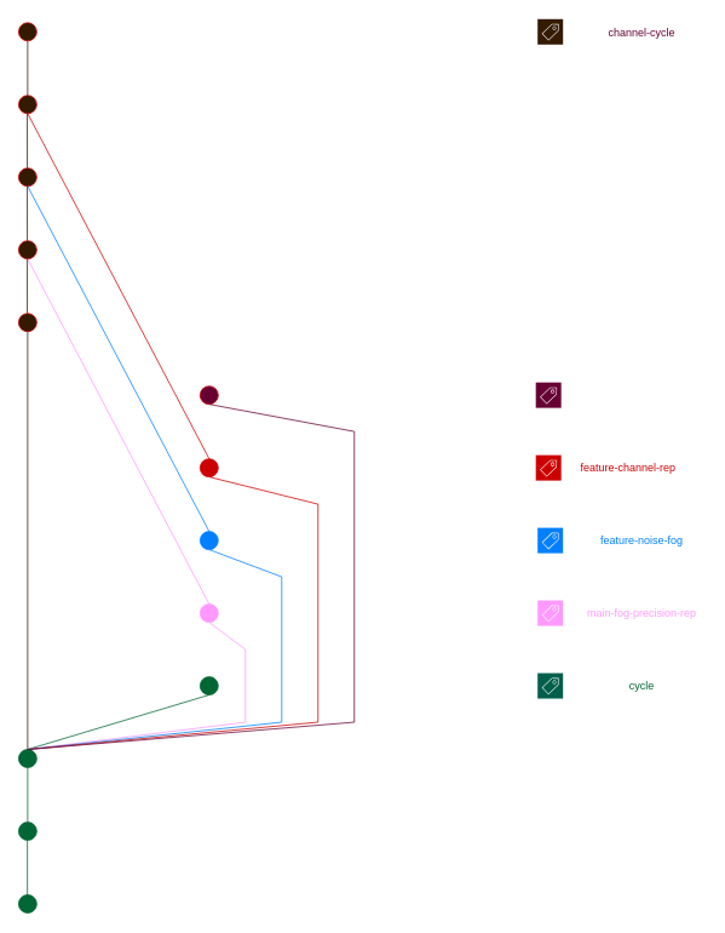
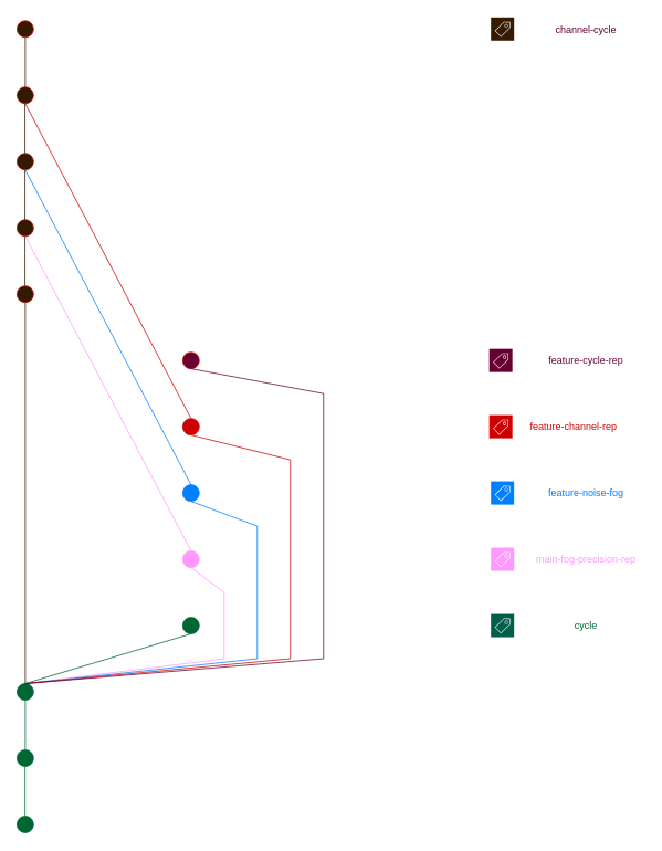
  <mxCell id="0" />
  <mxCell id="1" parent="0" />
  <mxCell id="2" value="" style="endArrow=none;html=1;rounded=0;entryX=0.5;entryY=1;entryDx=0;entryDy=0;exitX=0.5;exitY=0;exitDx=0;exitDy=0;strokeColor=#006633;" edge="1" parent="1"><mxGeometry width="50" height="50" relative="1" as="geometry"><mxPoint x="30" y="904" as="sourcePoint" /><mxPoint x="30" y="844" as="targetPoint" /></mxGeometry></mxCell>
  <mxCell id="3" value="" style="ellipse;whiteSpace=wrap;html=1;aspect=fixed;fillColor=#006633;strokeColor=#006633;" vertex="1" parent="1"><mxGeometry x="220" y="744" width="20" height="20" as="geometry" /></mxCell>
  <mxCell id="4" value="" style="endArrow=none;html=1;rounded=0;entryX=0.5;entryY=1;entryDx=0;entryDy=0;exitX=0.5;exitY=0;exitDx=0;exitDy=0;strokeColor=#006633;" edge="1" parent="1" target="3"><mxGeometry width="50" height="50" relative="1" as="geometry"><mxPoint x="30" y="824" as="sourcePoint" /><mxPoint x="350" y="754" as="targetPoint" /></mxGeometry></mxCell>
  <mxCell id="5" value="" style="endArrow=none;html=1;rounded=0;exitX=0.5;exitY=0;exitDx=0;exitDy=0;strokeColor=#FF99FF;" edge="1" parent="1" source="15"><mxGeometry width="50" height="50" relative="1" as="geometry"><mxPoint x="40" y="834" as="sourcePoint" /><mxPoint x="270" y="794" as="targetPoint" /></mxGeometry></mxCell>
  <mxCell id="6" value="" style="ellipse;whiteSpace=wrap;html=1;aspect=fixed;fillColor=#FF99FF;strokeColor=#FF99FF;" vertex="1" parent="1"><mxGeometry x="220" y="664" width="20" height="20" as="geometry" /></mxCell>
  <mxCell id="7" value="" style="endArrow=none;html=1;rounded=0;entryX=0.5;entryY=1;entryDx=0;entryDy=0;strokeColor=#FF99FF;" edge="1" parent="1" target="6"><mxGeometry width="50" height="50" relative="1" as="geometry"><mxPoint x="270" y="714" as="sourcePoint" /><mxPoint x="470" y="784" as="targetPoint" /></mxGeometry></mxCell>
  <mxCell id="8" value="" style="endArrow=none;html=1;rounded=0;strokeColor=#007FFF;exitX=0.5;exitY=0;exitDx=0;exitDy=0;" edge="1" parent="1" source="15"><mxGeometry width="50" height="50" relative="1" as="geometry"><mxPoint x="40" y="834" as="sourcePoint" /><mxPoint x="310" y="794" as="targetPoint" /></mxGeometry></mxCell>
  <mxCell id="9" value="" style="ellipse;whiteSpace=wrap;html=1;aspect=fixed;fillColor=#007FFF;strokeColor=#007FFF;" vertex="1" parent="1"><mxGeometry x="220" y="584" width="20" height="20" as="geometry" /></mxCell>
  <mxCell id="10" value="" style="endArrow=none;html=1;rounded=0;exitX=0.5;exitY=1;exitDx=0;exitDy=0;strokeColor=#007FFF;" edge="1" parent="1" source="9"><mxGeometry width="50" height="50" relative="1" as="geometry"><mxPoint x="320" y="804" as="sourcePoint" /><mxPoint x="310" y="634" as="targetPoint" /></mxGeometry></mxCell>
  <mxCell id="11" value="" style="ellipse;whiteSpace=wrap;html=1;aspect=fixed;fillColor=#CC0000;strokeColor=#CC0000;" vertex="1" parent="1"><mxGeometry x="220" y="504" width="20" height="20" as="geometry" /></mxCell>
  <mxCell id="12" value="" style="endArrow=none;html=1;rounded=0;strokeColor=#CC0000;exitX=0.5;exitY=0;exitDx=0;exitDy=0;" edge="1" parent="1" source="15"><mxGeometry width="50" height="50" relative="1" as="geometry"><mxPoint x="40" y="834" as="sourcePoint" /><mxPoint x="350" y="794" as="targetPoint" /></mxGeometry></mxCell>
  <mxCell id="13" value="" style="endArrow=none;html=1;rounded=0;strokeColor=#CC0000;" edge="1" parent="1"><mxGeometry width="50" height="50" relative="1" as="geometry"><mxPoint x="350" y="554" as="sourcePoint" /><mxPoint x="350" y="794" as="targetPoint" /></mxGeometry></mxCell>
  <mxCell id="14" value="" style="endArrow=none;html=1;rounded=0;entryX=0.5;entryY=1;entryDx=0;entryDy=0;strokeColor=#CC0000;" edge="1" parent="1" target="11"><mxGeometry width="50" height="50" relative="1" as="geometry"><mxPoint x="350" y="554" as="sourcePoint" /><mxPoint x="320" y="614" as="targetPoint" /></mxGeometry></mxCell>
  <mxCell id="15" value="" style="ellipse;whiteSpace=wrap;html=1;aspect=fixed;fillColor=#006633;strokeColor=#006633;" vertex="1" parent="1"><mxGeometry x="20" y="824" width="20" height="20" as="geometry" /></mxCell>
  <mxCell id="16" value="" style="ellipse;whiteSpace=wrap;html=1;aspect=fixed;fillColor=#006633;strokeColor=#006633;" vertex="1" parent="1"><mxGeometry x="20" y="904" width="20" height="20" as="geometry" /></mxCell>
  <mxCell id="17" value="" style="ellipse;whiteSpace=wrap;html=1;aspect=fixed;fillColor=#006633;strokeColor=#006633;" vertex="1" parent="1"><mxGeometry x="20" y="984" width="20" height="20" as="geometry" /></mxCell>
  <mxCell id="18" value="" style="endArrow=none;html=1;rounded=0;entryX=0.5;entryY=1;entryDx=0;entryDy=0;exitX=0.5;exitY=0;exitDx=0;exitDy=0;strokeColor=#006633;" edge="1" parent="1"><mxGeometry width="50" height="50" relative="1" as="geometry"><mxPoint x="29.71" y="984" as="sourcePoint" /><mxPoint x="29.71" y="924" as="targetPoint" /></mxGeometry></mxCell>
  <mxCell id="19" value="" style="ellipse;whiteSpace=wrap;html=1;aspect=fixed;fillColor=#660033;strokeColor=#CC0000;" vertex="1" parent="1"><mxGeometry x="220" y="424" width="20" height="20" as="geometry" /></mxCell>
  <mxCell id="20" value="" style="endArrow=none;html=1;rounded=0;exitX=0.5;exitY=0;exitDx=0;exitDy=0;strokeColor=#660033;" edge="1" parent="1" source="15"><mxGeometry width="50" height="50" relative="1" as="geometry"><mxPoint x="10" y="764" as="sourcePoint" /><mxPoint x="390" y="794" as="targetPoint" /></mxGeometry></mxCell>
  <mxCell id="21" value="" style="endArrow=none;html=1;rounded=0;strokeColor=#660033;" edge="1" parent="1"><mxGeometry width="50" height="50" relative="1" as="geometry"><mxPoint x="390" y="794" as="sourcePoint" /><mxPoint x="390" y="474" as="targetPoint" /></mxGeometry></mxCell>
  <mxCell id="22" value="" style="endArrow=none;html=1;rounded=0;strokeColor=#660033;exitX=0.5;exitY=1;exitDx=0;exitDy=0;" edge="1" parent="1" source="19"><mxGeometry width="50" height="50" relative="1" as="geometry"><mxPoint x="400" y="804" as="sourcePoint" /><mxPoint x="390" y="474" as="targetPoint" /></mxGeometry></mxCell>
  <mxCell id="23" value="" style="sketch=0;pointerEvents=1;shadow=0;dashed=0;html=1;strokeColor=none;fillColor=#005F4B;labelPosition=center;verticalLabelPosition=bottom;verticalAlign=top;align=center;outlineConnect=0;shape=mxgraph.veeam2.tag;" vertex="1" parent="1"><mxGeometry x="592" y="740" width="28.0" height="28.0" as="geometry" /></mxCell>
  <mxCell id="24" value="" style="sketch=0;pointerEvents=1;shadow=0;dashed=0;html=1;strokeColor=none;fillColor=#FF99FF;labelPosition=center;verticalLabelPosition=bottom;verticalAlign=top;align=center;outlineConnect=0;shape=mxgraph.veeam2.tag;" vertex="1" parent="1"><mxGeometry x="592" y="660" width="28.0" height="28.0" as="geometry" /></mxCell>
  <mxCell id="25" value="" style="sketch=0;pointerEvents=1;shadow=0;dashed=0;html=1;strokeColor=none;fillColor=#007FFF;labelPosition=center;verticalLabelPosition=bottom;verticalAlign=top;align=center;outlineConnect=0;shape=mxgraph.veeam2.tag;" vertex="1" parent="1"><mxGeometry x="592" y="580" width="28.0" height="28.0" as="geometry" /></mxCell>
  <mxCell id="26" value="" style="sketch=0;pointerEvents=1;shadow=0;dashed=0;html=1;strokeColor=none;fillColor=#CC0000;labelPosition=center;verticalLabelPosition=bottom;verticalAlign=top;align=center;outlineConnect=0;shape=mxgraph.veeam2.tag;" vertex="1" parent="1"><mxGeometry x="590" y="500" width="28.0" height="28.0" as="geometry" /></mxCell>
  <mxCell id="27" value="" style="sketch=0;pointerEvents=1;shadow=0;dashed=0;html=1;strokeColor=none;fillColor=#660033;labelPosition=center;verticalLabelPosition=bottom;verticalAlign=top;align=center;outlineConnect=0;shape=mxgraph.veeam2.tag;" vertex="1" parent="1"><mxGeometry x="590" y="420" width="28.0" height="28.0" as="geometry" /></mxCell>
  <mxCell id="28" value="cycle" style="text;html=1;align=center;verticalAlign=middle;whiteSpace=wrap;rounded=0;fontColor=#006633;" vertex="1" parent="1"><mxGeometry x="677" y="739" width="60" height="30" as="geometry" /></mxCell>
  <mxCell id="29" value="main-fog-precision-rep" style="text;html=1;align=center;verticalAlign=middle;whiteSpace=wrap;rounded=0;fontColor=#FF99FF;" vertex="1" parent="1"><mxGeometry x="637" y="659" width="140" height="30" as="geometry" /></mxCell>
  <mxCell id="30" value="feature-noise-fog" style="text;html=1;align=center;verticalAlign=middle;whiteSpace=wrap;rounded=0;fontColor=#007FFF;" vertex="1" parent="1"><mxGeometry x="652" y="579" width="110" height="30" as="geometry" /></mxCell>
  <mxCell id="31" value="feature-channel-rep" style="text;html=1;align=center;verticalAlign=middle;whiteSpace=wrap;rounded=0;fontColor=#CC0000;" vertex="1" parent="1"><mxGeometry x="632" y="499" width="120" height="30" as="geometry" /></mxCell>
+ <mxCell id="32" value="&lt;font color=&quot;#660033&quot;&gt;feature-cycle-rep&lt;/font&gt;" style="text;html=1;align=center;verticalAlign=middle;whiteSpace=wrap;rounded=0;fontColor=#CC0000;" vertex="1" parent="1"><mxGeometry x="654" y="419" width="106" height="30" as="geometry" /></mxCell>
  <mxCell id="33" value="" style="ellipse;whiteSpace=wrap;html=1;aspect=fixed;fillColor=#331A00;strokeColor=#CC0000;" vertex="1" parent="1"><mxGeometry x="20" y="344" width="20" height="20" as="geometry" /></mxCell>
  <mxCell id="34" value="" style="endArrow=none;html=1;rounded=0;entryX=0.5;entryY=1;entryDx=0;entryDy=0;exitX=0.5;exitY=0;exitDx=0;exitDy=0;strokeColor=#331A00;" edge="1" parent="1" source="15" target="33"><mxGeometry width="50" height="50" relative="1" as="geometry"><mxPoint x="310" y="484" as="sourcePoint" /><mxPoint x="360" y="434" as="targetPoint" /></mxGeometry></mxCell>
  <mxCell id="35" value="" style="endArrow=none;html=1;rounded=0;strokeColor=#FF99FF;" edge="1" parent="1"><mxGeometry width="50" height="50" relative="1" as="geometry"><mxPoint x="270" y="794" as="sourcePoint" /><mxPoint x="270" y="714" as="targetPoint" /></mxGeometry></mxCell>
  <mxCell id="36" value="" style="endArrow=none;html=1;rounded=0;strokeColor=#007FFF;" edge="1" parent="1"><mxGeometry width="50" height="50" relative="1" as="geometry"><mxPoint x="310" y="634" as="sourcePoint" /><mxPoint x="310" y="794" as="targetPoint" /></mxGeometry></mxCell>
  <mxCell id="37" value="" style="ellipse;whiteSpace=wrap;html=1;aspect=fixed;fillColor=#331A00;strokeColor=#CC0000;" vertex="1" parent="1"><mxGeometry x="20" y="264" width="20" height="20" as="geometry" /></mxCell>
  <mxCell id="38" value="" style="ellipse;whiteSpace=wrap;html=1;aspect=fixed;fillColor=#331A00;strokeColor=#CC0000;" vertex="1" parent="1"><mxGeometry x="20" y="184" width="20" height="20" as="geometry" /></mxCell>
  <mxCell id="39" value="" style="ellipse;whiteSpace=wrap;html=1;aspect=fixed;fillColor=#331A00;strokeColor=#CC0000;" vertex="1" parent="1"><mxGeometry x="20" y="104" width="20" height="20" as="geometry" /></mxCell>
  <mxCell id="40" value="" style="endArrow=none;html=1;rounded=0;exitX=0.5;exitY=1;exitDx=0;exitDy=0;entryX=0.5;entryY=0;entryDx=0;entryDy=0;strokeColor=#FF99FF;" edge="1" parent="1" source="37" target="6"><mxGeometry width="50" height="50" relative="1" as="geometry"><mxPoint x="240" y="484" as="sourcePoint" /><mxPoint x="290" y="434" as="targetPoint" /></mxGeometry></mxCell>
  <mxCell id="41" value="" style="endArrow=none;html=1;rounded=0;exitX=0.5;exitY=0;exitDx=0;exitDy=0;entryX=0.5;entryY=1;entryDx=0;entryDy=0;strokeColor=#007FFF;" edge="1" parent="1" source="9" target="38"><mxGeometry width="50" height="50" relative="1" as="geometry"><mxPoint x="240" y="524" as="sourcePoint" /><mxPoint x="290" y="474" as="targetPoint" /></mxGeometry></mxCell>
  <mxCell id="42" value="" style="endArrow=none;html=1;rounded=0;exitX=0.5;exitY=0;exitDx=0;exitDy=0;entryX=0.5;entryY=1;entryDx=0;entryDy=0;strokeColor=#CC0000;" edge="1" parent="1" source="11" target="39"><mxGeometry width="50" height="50" relative="1" as="geometry"><mxPoint x="240" y="594" as="sourcePoint" /><mxPoint x="40" y="214" as="targetPoint" /></mxGeometry></mxCell>
  <mxCell id="43" value="" style="ellipse;whiteSpace=wrap;html=1;aspect=fixed;fillColor=#331A00;strokeColor=#CC0000;" vertex="1" parent="1"><mxGeometry x="20" y="24" width="20" height="20" as="geometry" /></mxCell>
  <mxCell id="44" value="" style="endArrow=none;html=1;rounded=0;entryX=0.5;entryY=0;entryDx=0;entryDy=0;strokeColor=#331A00;" edge="1" parent="1" target="39"><mxGeometry width="50" height="50" relative="1" as="geometry"><mxPoint x="30" y="44" as="sourcePoint" /><mxPoint x="300" y="264" as="targetPoint" /></mxGeometry></mxCell>
  <mxCell id="45" value="" style="endArrow=none;html=1;rounded=0;entryX=0.5;entryY=0;entryDx=0;entryDy=0;strokeColor=#331A00;" edge="1" parent="1"><mxGeometry width="50" height="50" relative="1" as="geometry"><mxPoint x="29.58" y="124" as="sourcePoint" /><mxPoint x="29.58" y="184" as="targetPoint" /></mxGeometry></mxCell>
  <mxCell id="46" value="" style="endArrow=none;html=1;rounded=0;entryX=0.5;entryY=0;entryDx=0;entryDy=0;strokeColor=#331A00;" edge="1" parent="1"><mxGeometry width="50" height="50" relative="1" as="geometry"><mxPoint x="29.58" y="204" as="sourcePoint" /><mxPoint x="29.58" y="264" as="targetPoint" /></mxGeometry></mxCell>
  <mxCell id="47" value="" style="endArrow=none;html=1;rounded=0;entryX=0.5;entryY=0;entryDx=0;entryDy=0;strokeColor=#331A00;" edge="1" parent="1"><mxGeometry width="50" height="50" relative="1" as="geometry"><mxPoint x="29.58" y="284" as="sourcePoint" /><mxPoint x="29.58" y="344" as="targetPoint" /></mxGeometry></mxCell>
  <mxCell id="48" value="" style="sketch=0;pointerEvents=1;shadow=0;dashed=0;html=1;strokeColor=none;fillColor=#331A00;labelPosition=center;verticalLabelPosition=bottom;verticalAlign=top;align=center;outlineConnect=0;shape=mxgraph.veeam2.tag;" vertex="1" parent="1"><mxGeometry x="592" y="20" width="28.0" height="28.0" as="geometry" /></mxCell>
  <mxCell id="49" value="&lt;font color=&quot;#660033&quot;&gt;channel-cycle&lt;/font&gt;" style="text;html=1;align=center;verticalAlign=middle;whiteSpace=wrap;rounded=0;fontColor=#CC0000;" vertex="1" parent="1"><mxGeometry x="654" y="20" width="106" height="30" as="geometry" /></mxCell>
